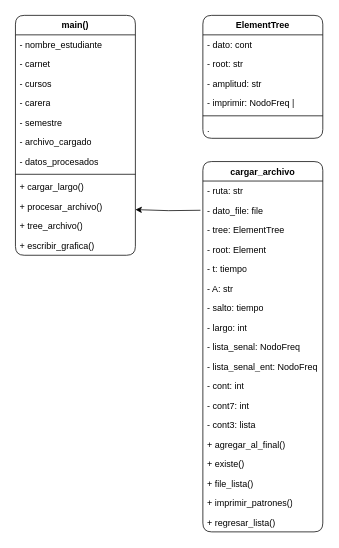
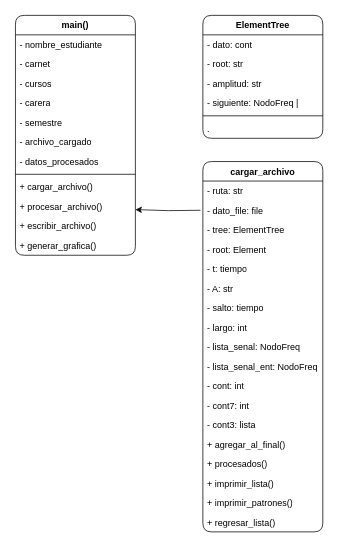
  <mxCell id="0" />
  <mxCell id="1" parent="0" />
  <mxCell id="2" value="cargar_archivo" style="swimlane;fontStyle=1;align=center;verticalAlign=top;childLayout=stackLayout;horizontal=1;startSize=26;horizontalStack=0;resizeParent=1;resizeParentMax=0;resizeLast=0;collapsible=1;marginBottom=0;whiteSpace=wrap;html=1;rounded=1;" vertex="1" parent="1"><mxGeometry x="270" y="215" width="160" height="494" as="geometry" /></mxCell>
  <mxCell id="3" value="- ruta: str&amp;nbsp;" style="text;strokeColor=none;fillColor=none;align=left;verticalAlign=top;spacingLeft=4;spacingRight=4;overflow=hidden;rotatable=0;points=[[0,0.5],[1,0.5]];portConstraint=eastwest;whiteSpace=wrap;html=1;" vertex="1" parent="2"><mxGeometry y="26" width="160" height="26" as="geometry" /></mxCell>
  <mxCell id="4" value="-&amp;nbsp;dato_file: file" style="text;strokeColor=none;fillColor=none;align=left;verticalAlign=top;spacingLeft=4;spacingRight=4;overflow=hidden;rotatable=0;points=[[0,0.5],[1,0.5]];portConstraint=eastwest;whiteSpace=wrap;html=1;" vertex="1" parent="2"><mxGeometry y="52" width="160" height="26" as="geometry" /></mxCell>
  <mxCell id="5" value=" - tree: ElementTree" style="text;strokeColor=none;fillColor=none;align=left;verticalAlign=top;spacingLeft=4;spacingRight=4;overflow=hidden;rotatable=0;points=[[0,0.5],[1,0.5]];portConstraint=eastwest;whiteSpace=wrap;html=1;" vertex="1" parent="2"><mxGeometry y="78" width="160" height="26" as="geometry" /></mxCell>
  <mxCell id="6" value="- root: Element" style="text;strokeColor=none;fillColor=none;align=left;verticalAlign=top;spacingLeft=4;spacingRight=4;overflow=hidden;rotatable=0;points=[[0,0.5],[1,0.5]];portConstraint=eastwest;whiteSpace=wrap;html=1;" vertex="1" parent="2"><mxGeometry y="104" width="160" height="26" as="geometry" /></mxCell>
  <mxCell id="7" value="- t: tiempo" style="text;strokeColor=none;fillColor=none;align=left;verticalAlign=top;spacingLeft=4;spacingRight=4;overflow=hidden;rotatable=0;points=[[0,0.5],[1,0.5]];portConstraint=eastwest;whiteSpace=wrap;html=1;" vertex="1" parent="2"><mxGeometry y="130" width="160" height="26" as="geometry" /></mxCell>
  <mxCell id="8" value="- A: str " style="text;strokeColor=none;fillColor=none;align=left;verticalAlign=top;spacingLeft=4;spacingRight=4;overflow=hidden;rotatable=0;points=[[0,0.5],[1,0.5]];portConstraint=eastwest;whiteSpace=wrap;html=1;" vertex="1" parent="2"><mxGeometry y="156" width="160" height="26" as="geometry" /></mxCell>
  <mxCell id="9" value="- salto: tiempo" style="text;strokeColor=none;fillColor=none;align=left;verticalAlign=top;spacingLeft=4;spacingRight=4;overflow=hidden;rotatable=0;points=[[0,0.5],[1,0.5]];portConstraint=eastwest;whiteSpace=wrap;html=1;" vertex="1" parent="2"><mxGeometry y="182" width="160" height="26" as="geometry" /></mxCell>
  <mxCell id="10" value="- largo: int" style="text;strokeColor=none;fillColor=none;align=left;verticalAlign=top;spacingLeft=4;spacingRight=4;overflow=hidden;rotatable=0;points=[[0,0.5],[1,0.5]];portConstraint=eastwest;whiteSpace=wrap;html=1;" vertex="1" parent="2"><mxGeometry y="208" width="160" height="26" as="geometry" /></mxCell>
  <mxCell id="11" value="- lista_senal: NodoFreq" style="text;strokeColor=none;fillColor=none;align=left;verticalAlign=top;spacingLeft=4;spacingRight=4;overflow=hidden;rotatable=0;points=[[0,0.5],[1,0.5]];portConstraint=eastwest;whiteSpace=wrap;html=1;" vertex="1" parent="2"><mxGeometry y="234" width="160" height="26" as="geometry" /></mxCell>
  <mxCell id="12" value="- lista_senal_ent: NodoFreq" style="text;strokeColor=none;fillColor=none;align=left;verticalAlign=top;spacingLeft=4;spacingRight=4;overflow=hidden;rotatable=0;points=[[0,0.5],[1,0.5]];portConstraint=eastwest;whiteSpace=wrap;html=1;" vertex="1" parent="2"><mxGeometry y="260" width="160" height="26" as="geometry" /></mxCell>
  <mxCell id="13" value="- cont: int  " style="text;strokeColor=none;fillColor=none;align=left;verticalAlign=top;spacingLeft=4;spacingRight=4;overflow=hidden;rotatable=0;points=[[0,0.5],[1,0.5]];portConstraint=eastwest;whiteSpace=wrap;html=1;" vertex="1" parent="2"><mxGeometry y="286" width="160" height="26" as="geometry" /></mxCell>
  <mxCell id="14" value="- cont7: int" style="text;strokeColor=none;fillColor=none;align=left;verticalAlign=top;spacingLeft=4;spacingRight=4;overflow=hidden;rotatable=0;points=[[0,0.5],[1,0.5]];portConstraint=eastwest;whiteSpace=wrap;html=1;" vertex="1" parent="2"><mxGeometry y="312" width="160" height="26" as="geometry" /></mxCell>
  <mxCell id="15" value="- cont3: lista" style="text;strokeColor=none;fillColor=none;align=left;verticalAlign=top;spacingLeft=4;spacingRight=4;overflow=hidden;rotatable=0;points=[[0,0.5],[1,0.5]];portConstraint=eastwest;whiteSpace=wrap;html=1;" vertex="1" parent="2"><mxGeometry y="338" width="160" height="26" as="geometry" /></mxCell>
  <mxCell id="16" value="+ agregar_al_final()" style="text;strokeColor=none;fillColor=none;align=left;verticalAlign=top;spacingLeft=4;spacingRight=4;overflow=hidden;rotatable=0;points=[[0,0.5],[1,0.5]];portConstraint=eastwest;whiteSpace=wrap;html=1;" vertex="1" parent="2"><mxGeometry y="364" width="160" height="26" as="geometry" /></mxCell>
- <mxCell id="17" value="+ existe() " style="text;strokeColor=none;fillColor=none;align=left;verticalAlign=top;spacingLeft=4;spacingRight=4;overflow=hidden;rotatable=0;points=[[0,0.5],[1,0.5]];portConstraint=eastwest;whiteSpace=wrap;html=1;" vertex="1" parent="2"><mxGeometry y="390" width="160" height="26" as="geometry" /></mxCell>
- <mxCell id="18" value="+ file_lista()" style="text;strokeColor=none;fillColor=none;align=left;verticalAlign=top;spacingLeft=4;spacingRight=4;overflow=hidden;rotatable=0;points=[[0,0.5],[1,0.5]];portConstraint=eastwest;whiteSpace=wrap;html=1;" vertex="1" parent="2"><mxGeometry y="416" width="160" height="26" as="geometry" /></mxCell>
+ <mxCell id="17" value="+ procesados() " style="text;strokeColor=none;fillColor=none;align=left;verticalAlign=top;spacingLeft=4;spacingRight=4;overflow=hidden;rotatable=0;points=[[0,0.5],[1,0.5]];portConstraint=eastwest;whiteSpace=wrap;html=1;" vertex="1" parent="2"><mxGeometry y="390" width="160" height="26" as="geometry" /></mxCell>
+ <mxCell id="18" value="+ imprimir_lista()" style="text;strokeColor=none;fillColor=none;align=left;verticalAlign=top;spacingLeft=4;spacingRight=4;overflow=hidden;rotatable=0;points=[[0,0.5],[1,0.5]];portConstraint=eastwest;whiteSpace=wrap;html=1;" vertex="1" parent="2"><mxGeometry y="416" width="160" height="26" as="geometry" /></mxCell>
  <mxCell id="19" value="+ imprimir_patrones()" style="text;strokeColor=none;fillColor=none;align=left;verticalAlign=top;spacingLeft=4;spacingRight=4;overflow=hidden;rotatable=0;points=[[0,0.5],[1,0.5]];portConstraint=eastwest;whiteSpace=wrap;html=1;" vertex="1" parent="2"><mxGeometry y="442" width="160" height="26" as="geometry" /></mxCell>
  <mxCell id="20" value="+ regresar_lista()" style="text;strokeColor=none;fillColor=none;align=left;verticalAlign=top;spacingLeft=4;spacingRight=4;overflow=hidden;rotatable=0;points=[[0,0.5],[1,0.5]];portConstraint=eastwest;whiteSpace=wrap;html=1;" vertex="1" parent="2"><mxGeometry y="468" width="160" height="26" as="geometry" /></mxCell>
  <mxCell id="21" value="ElementTree " style="swimlane;fontStyle=1;align=center;verticalAlign=top;childLayout=stackLayout;horizontal=1;startSize=26;horizontalStack=0;resizeParent=1;resizeParentMax=0;resizeLast=0;collapsible=1;marginBottom=0;whiteSpace=wrap;html=1;rounded=1;" vertex="1" parent="1"><mxGeometry x="270" y="20" width="160" height="164" as="geometry" /></mxCell>
  <mxCell id="22" value="- dato: cont" style="text;strokeColor=none;fillColor=none;align=left;verticalAlign=top;spacingLeft=4;spacingRight=4;overflow=hidden;rotatable=0;points=[[0,0.5],[1,0.5]];portConstraint=eastwest;whiteSpace=wrap;html=1;" vertex="1" parent="21"><mxGeometry y="26" width="160" height="26" as="geometry" /></mxCell>
  <mxCell id="23" value="- root: str" style="text;strokeColor=none;fillColor=none;align=left;verticalAlign=top;spacingLeft=4;spacingRight=4;overflow=hidden;rotatable=0;points=[[0,0.5],[1,0.5]];portConstraint=eastwest;whiteSpace=wrap;html=1;" vertex="1" parent="21"><mxGeometry y="52" width="160" height="26" as="geometry" /></mxCell>
  <mxCell id="24" value="- amplitud: str" style="text;strokeColor=none;fillColor=none;align=left;verticalAlign=top;spacingLeft=4;spacingRight=4;overflow=hidden;rotatable=0;points=[[0,0.5],[1,0.5]];portConstraint=eastwest;whiteSpace=wrap;html=1;" vertex="1" parent="21"><mxGeometry y="78" width="160" height="26" as="geometry" /></mxCell>
- <mxCell id="25" value="- imprimir: NodoFreq |" style="text;strokeColor=none;fillColor=none;align=left;verticalAlign=top;spacingLeft=4;spacingRight=4;overflow=hidden;rotatable=0;points=[[0,0.5],[1,0.5]];portConstraint=eastwest;whiteSpace=wrap;html=1;" vertex="1" parent="21"><mxGeometry y="104" width="160" height="26" as="geometry" /></mxCell>
+ <mxCell id="25" value="- siguiente: NodoFreq |" style="text;strokeColor=none;fillColor=none;align=left;verticalAlign=top;spacingLeft=4;spacingRight=4;overflow=hidden;rotatable=0;points=[[0,0.5],[1,0.5]];portConstraint=eastwest;whiteSpace=wrap;html=1;" vertex="1" parent="21"><mxGeometry y="104" width="160" height="26" as="geometry" /></mxCell>
  <mxCell id="26" value="" style="line;strokeWidth=1;fillColor=none;align=left;verticalAlign=middle;spacingTop=-1;spacingLeft=3;spacingRight=3;rotatable=0;labelPosition=right;points=[];portConstraint=eastwest;strokeColor=inherit;" vertex="1" parent="21"><mxGeometry y="130" width="160" height="8" as="geometry" /></mxCell>
  <mxCell id="27" value="." style="text;strokeColor=none;fillColor=none;align=left;verticalAlign=top;spacingLeft=4;spacingRight=4;overflow=hidden;rotatable=0;points=[[0,0.5],[1,0.5]];portConstraint=eastwest;whiteSpace=wrap;html=1;" vertex="1" parent="21"><mxGeometry y="138" width="160" height="26" as="geometry" /></mxCell>
  <mxCell id="28" value="main()" style="swimlane;fontStyle=1;align=center;verticalAlign=top;childLayout=stackLayout;horizontal=1;startSize=26;horizontalStack=0;resizeParent=1;resizeParentMax=0;resizeLast=0;collapsible=1;marginBottom=0;whiteSpace=wrap;html=1;rounded=1;" vertex="1" parent="1"><mxGeometry x="20" y="20" width="160" height="320" as="geometry" /></mxCell>
  <mxCell id="29" value="- nombre_estudiante" style="text;strokeColor=none;fillColor=none;align=left;verticalAlign=top;spacingLeft=4;spacingRight=4;overflow=hidden;rotatable=0;points=[[0,0.5],[1,0.5]];portConstraint=eastwest;whiteSpace=wrap;html=1;" vertex="1" parent="28"><mxGeometry y="26" width="160" height="26" as="geometry" /></mxCell>
  <mxCell id="30" value="- carnet" style="text;strokeColor=none;fillColor=none;align=left;verticalAlign=top;spacingLeft=4;spacingRight=4;overflow=hidden;rotatable=0;points=[[0,0.5],[1,0.5]];portConstraint=eastwest;whiteSpace=wrap;html=1;" vertex="1" parent="28"><mxGeometry y="52" width="160" height="26" as="geometry" /></mxCell>
  <mxCell id="31" value="- cursos" style="text;strokeColor=none;fillColor=none;align=left;verticalAlign=top;spacingLeft=4;spacingRight=4;overflow=hidden;rotatable=0;points=[[0,0.5],[1,0.5]];portConstraint=eastwest;whiteSpace=wrap;html=1;" vertex="1" parent="28"><mxGeometry y="78" width="160" height="26" as="geometry" /></mxCell>
  <mxCell id="32" value="- carera" style="text;strokeColor=none;fillColor=none;align=left;verticalAlign=top;spacingLeft=4;spacingRight=4;overflow=hidden;rotatable=0;points=[[0,0.5],[1,0.5]];portConstraint=eastwest;whiteSpace=wrap;html=1;" vertex="1" parent="28"><mxGeometry y="104" width="160" height="26" as="geometry" /></mxCell>
  <mxCell id="33" value="- semestre" style="text;strokeColor=none;fillColor=none;align=left;verticalAlign=top;spacingLeft=4;spacingRight=4;overflow=hidden;rotatable=0;points=[[0,0.5],[1,0.5]];portConstraint=eastwest;whiteSpace=wrap;html=1;" vertex="1" parent="28"><mxGeometry y="130" width="160" height="26" as="geometry" /></mxCell>
  <mxCell id="34" value="- archivo_cargado" style="text;strokeColor=none;fillColor=none;align=left;verticalAlign=top;spacingLeft=4;spacingRight=4;overflow=hidden;rotatable=0;points=[[0,0.5],[1,0.5]];portConstraint=eastwest;whiteSpace=wrap;html=1;" vertex="1" parent="28"><mxGeometry y="156" width="160" height="26" as="geometry" /></mxCell>
  <mxCell id="35" value="- datos_procesados" style="text;strokeColor=none;fillColor=none;align=left;verticalAlign=top;spacingLeft=4;spacingRight=4;overflow=hidden;rotatable=0;points=[[0,0.5],[1,0.5]];portConstraint=eastwest;whiteSpace=wrap;html=1;" vertex="1" parent="28"><mxGeometry y="182" width="160" height="26" as="geometry" /></mxCell>
  <mxCell id="36" value="" style="line;strokeWidth=1;fillColor=none;align=left;verticalAlign=middle;spacingTop=-1;spacingLeft=3;spacingRight=3;rotatable=0;labelPosition=right;points=[];portConstraint=eastwest;strokeColor=inherit;" vertex="1" parent="28"><mxGeometry y="208" width="160" height="8" as="geometry" /></mxCell>
- <mxCell id="37" value="+ cargar_largo()" style="text;strokeColor=none;fillColor=none;align=left;verticalAlign=top;spacingLeft=4;spacingRight=4;overflow=hidden;rotatable=0;points=[[0,0.5],[1,0.5]];portConstraint=eastwest;whiteSpace=wrap;html=1;" vertex="1" parent="28"><mxGeometry y="216" width="160" height="26" as="geometry" /></mxCell>
+ <mxCell id="37" value="+ cargar_archivo()" style="text;strokeColor=none;fillColor=none;align=left;verticalAlign=top;spacingLeft=4;spacingRight=4;overflow=hidden;rotatable=0;points=[[0,0.5],[1,0.5]];portConstraint=eastwest;whiteSpace=wrap;html=1;" vertex="1" parent="28"><mxGeometry y="216" width="160" height="26" as="geometry" /></mxCell>
  <mxCell id="38" value="+ procesar_archivo()" style="text;strokeColor=none;fillColor=none;align=left;verticalAlign=top;spacingLeft=4;spacingRight=4;overflow=hidden;rotatable=0;points=[[0,0.5],[1,0.5]];portConstraint=eastwest;whiteSpace=wrap;html=1;" vertex="1" parent="28"><mxGeometry y="242" width="160" height="26" as="geometry" /></mxCell>
- <mxCell id="39" value="+ tree_archivo()" style="text;strokeColor=none;fillColor=none;align=left;verticalAlign=top;spacingLeft=4;spacingRight=4;overflow=hidden;rotatable=0;points=[[0,0.5],[1,0.5]];portConstraint=eastwest;whiteSpace=wrap;html=1;" vertex="1" parent="28"><mxGeometry y="268" width="160" height="26" as="geometry" /></mxCell>
- <mxCell id="40" value="+ escribir_grafica()" style="text;strokeColor=none;fillColor=none;align=left;verticalAlign=top;spacingLeft=4;spacingRight=4;overflow=hidden;rotatable=0;points=[[0,0.5],[1,0.5]];portConstraint=eastwest;whiteSpace=wrap;html=1;" vertex="1" parent="28"><mxGeometry y="294" width="160" height="26" as="geometry" /></mxCell>
+ <mxCell id="39" value="+ escribir_archivo()" style="text;strokeColor=none;fillColor=none;align=left;verticalAlign=top;spacingLeft=4;spacingRight=4;overflow=hidden;rotatable=0;points=[[0,0.5],[1,0.5]];portConstraint=eastwest;whiteSpace=wrap;html=1;" vertex="1" parent="28"><mxGeometry y="268" width="160" height="26" as="geometry" /></mxCell>
+ <mxCell id="40" value="+ generar_grafica()" style="text;strokeColor=none;fillColor=none;align=left;verticalAlign=top;spacingLeft=4;spacingRight=4;overflow=hidden;rotatable=0;points=[[0,0.5],[1,0.5]];portConstraint=eastwest;whiteSpace=wrap;html=1;" vertex="1" parent="28"><mxGeometry y="294" width="160" height="26" as="geometry" /></mxCell>
  <mxCell id="41" style="edgeStyle=orthogonalEdgeStyle;rounded=0;orthogonalLoop=1;jettySize=auto;html=1;entryX=1.02;entryY=0.658;entryDx=0;entryDy=0;entryPerimeter=0;" edge="1" parent="1"><mxGeometry relative="1" as="geometry"><mxPoint x="266.8" y="280" as="sourcePoint" /><mxPoint x="180" y="279.108" as="targetPoint" /></mxGeometry></mxCell>
